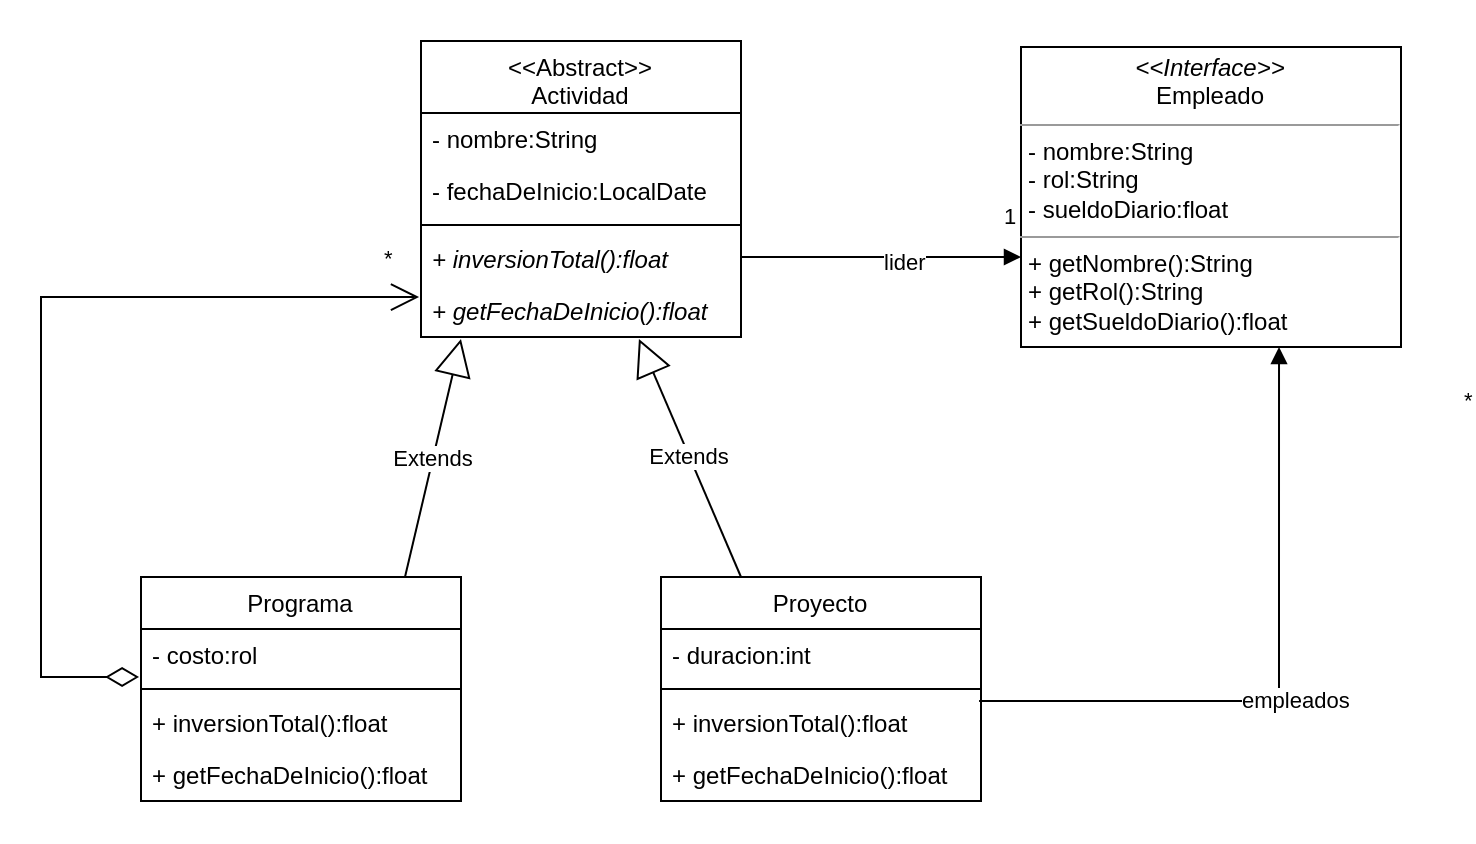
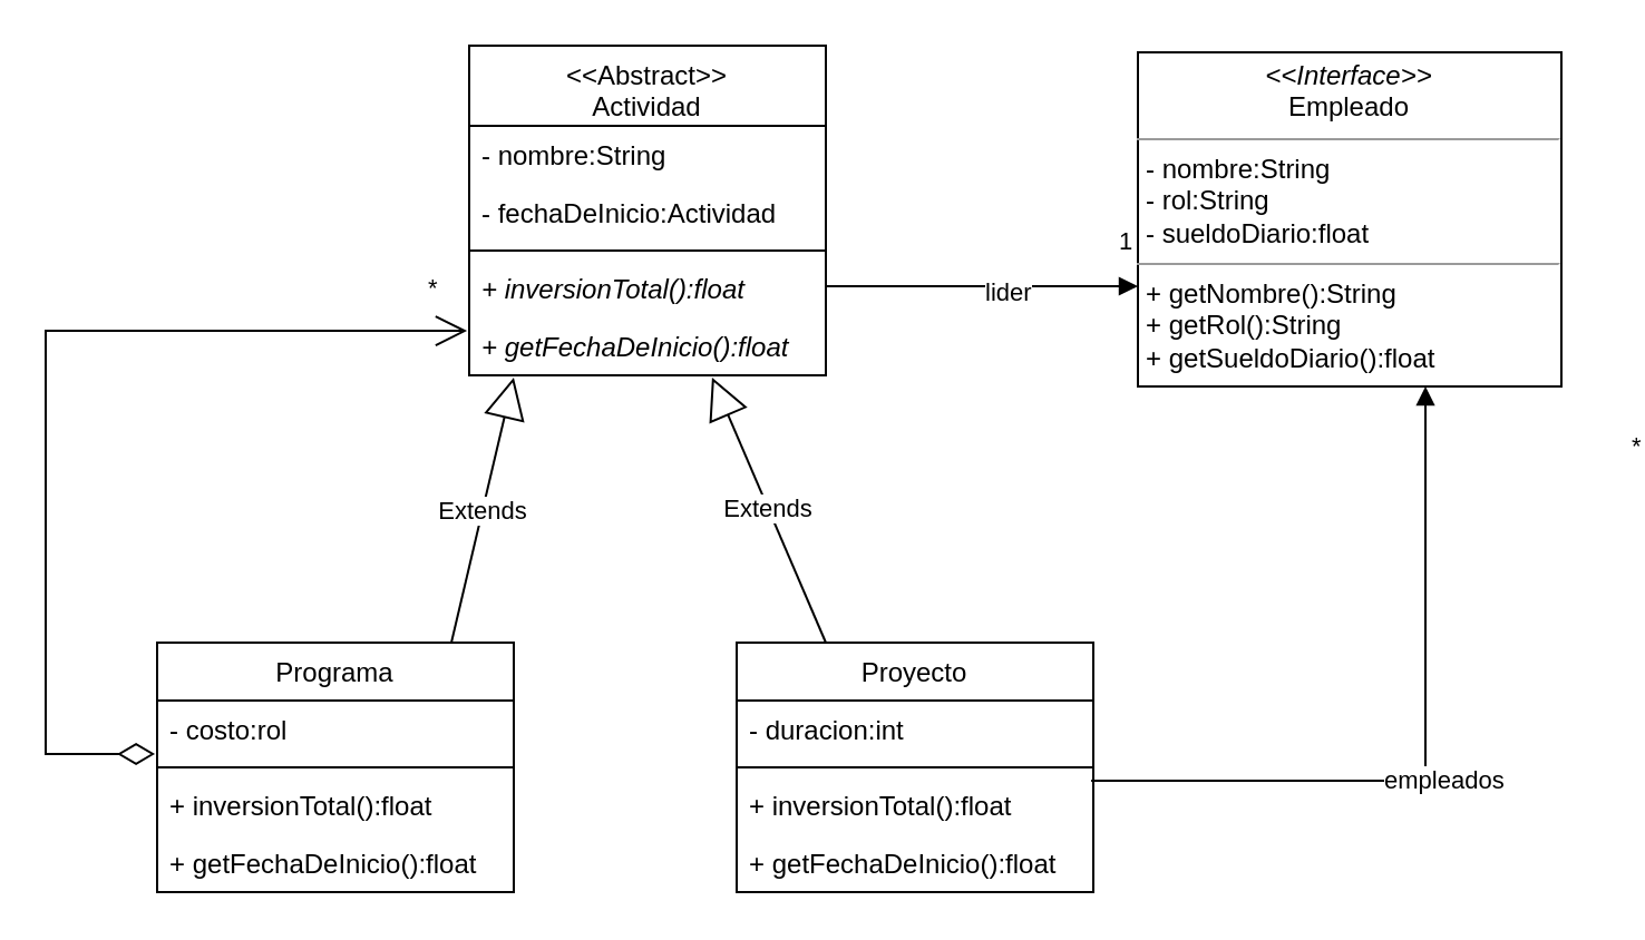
  <mxCell id="0" />
  <mxCell id="1" parent="0" />
  <mxCell id="2" value="Proyecto" style="swimlane;fontStyle=0;align=center;verticalAlign=top;childLayout=stackLayout;horizontal=1;startSize=26;horizontalStack=0;resizeParent=1;resizeParentMax=0;resizeLast=0;collapsible=1;marginBottom=0;" vertex="1" parent="1"><mxGeometry x="330" y="288" width="160" height="112" as="geometry" /></mxCell>
  <mxCell id="3" value="- duracion:int" style="text;strokeColor=none;fillColor=none;align=left;verticalAlign=top;spacingLeft=4;spacingRight=4;overflow=hidden;rotatable=0;points=[[0,0.5],[1,0.5]];portConstraint=eastwest;" vertex="1" parent="2"><mxGeometry y="26" width="160" height="26" as="geometry" /></mxCell>
  <mxCell id="4" value="" style="line;strokeWidth=1;fillColor=none;align=left;verticalAlign=middle;spacingTop=-1;spacingLeft=3;spacingRight=3;rotatable=0;labelPosition=right;points=[];portConstraint=eastwest;strokeColor=inherit;" vertex="1" parent="2"><mxGeometry y="52" width="160" height="8" as="geometry" /></mxCell>
  <mxCell id="5" value="+ inversionTotal():float" style="text;strokeColor=none;fillColor=none;align=left;verticalAlign=top;spacingLeft=4;spacingRight=4;overflow=hidden;rotatable=0;points=[[0,0.5],[1,0.5]];portConstraint=eastwest;" vertex="1" parent="2"><mxGeometry y="60" width="160" height="26" as="geometry" /></mxCell>
  <mxCell id="6" value="+ getFechaDeInicio():float" style="text;strokeColor=none;fillColor=none;align=left;verticalAlign=top;spacingLeft=4;spacingRight=4;overflow=hidden;rotatable=0;points=[[0,0.5],[1,0.5]];portConstraint=eastwest;fontStyle=0" vertex="1" parent="2"><mxGeometry y="86" width="160" height="26" as="geometry" /></mxCell>
  <mxCell id="7" value="&lt;p style=&quot;margin:0px;margin-top:4px;text-align:center;&quot;&gt;&lt;i&gt;&amp;lt;&amp;lt;Interface&amp;gt;&amp;gt;&lt;/i&gt;&lt;br&gt;Empleado&lt;/p&gt;&lt;hr size=&quot;1&quot;&gt;&lt;p style=&quot;margin:0px;margin-left:4px;&quot;&gt;- nombre:String&lt;/p&gt;&lt;p style=&quot;margin:0px;margin-left:4px;&quot;&gt;- rol:String&lt;/p&gt;&lt;p style=&quot;margin:0px;margin-left:4px;&quot;&gt;- sueldoDiario:float&lt;/p&gt;&lt;hr size=&quot;1&quot;&gt;&lt;p style=&quot;margin:0px;margin-left:4px;&quot;&gt;+ getNombre():String&lt;/p&gt;&lt;p style=&quot;margin:0px;margin-left:4px;&quot;&gt;+ getRol():String&lt;/p&gt;&lt;p style=&quot;margin:0px;margin-left:4px;&quot;&gt;+ getSueldoDiario():float&lt;/p&gt;" style="verticalAlign=top;align=left;overflow=fill;fontSize=12;fontFamily=Helvetica;html=1;" vertex="1" parent="1"><mxGeometry x="510" y="23" width="190" height="150" as="geometry" /></mxCell>
  <mxCell id="8" value="empleados" style="endArrow=block;endFill=1;html=1;edgeStyle=orthogonalEdgeStyle;align=left;verticalAlign=top;rounded=0;exitX=0.994;exitY=0.077;exitDx=0;exitDy=0;exitPerimeter=0;entryX=0.679;entryY=1;entryDx=0;entryDy=0;entryPerimeter=0;" edge="1" parent="1" source="5" target="7"><mxGeometry y="20" relative="1" as="geometry"><mxPoint x="590" y="348" as="sourcePoint" /><mxPoint x="750" y="348" as="targetPoint" /><Array as="points"><mxPoint x="639" y="350" /></Array><mxPoint as="offset" /></mxGeometry></mxCell>
  <mxCell id="9" value="*" style="edgeLabel;resizable=0;html=1;align=left;verticalAlign=bottom;" connectable="0" vertex="1" parent="8"><mxGeometry x="-1" relative="1" as="geometry"><mxPoint x="241" y="-142" as="offset" /></mxGeometry></mxCell>
  <mxCell id="10" value="Programa" style="swimlane;fontStyle=0;align=center;verticalAlign=top;childLayout=stackLayout;horizontal=1;startSize=26;horizontalStack=0;resizeParent=1;resizeParentMax=0;resizeLast=0;collapsible=1;marginBottom=0;" vertex="1" parent="1"><mxGeometry x="70" y="288" width="160" height="112" as="geometry" /></mxCell>
  <mxCell id="11" value="- costo:rol" style="text;strokeColor=none;fillColor=none;align=left;verticalAlign=top;spacingLeft=4;spacingRight=4;overflow=hidden;rotatable=0;points=[[0,0.5],[1,0.5]];portConstraint=eastwest;" vertex="1" parent="10"><mxGeometry y="26" width="160" height="26" as="geometry" /></mxCell>
  <mxCell id="12" value="" style="line;strokeWidth=1;fillColor=none;align=left;verticalAlign=middle;spacingTop=-1;spacingLeft=3;spacingRight=3;rotatable=0;labelPosition=right;points=[];portConstraint=eastwest;strokeColor=inherit;" vertex="1" parent="10"><mxGeometry y="52" width="160" height="8" as="geometry" /></mxCell>
  <mxCell id="13" value="+ inversionTotal():float" style="text;strokeColor=none;fillColor=none;align=left;verticalAlign=top;spacingLeft=4;spacingRight=4;overflow=hidden;rotatable=0;points=[[0,0.5],[1,0.5]];portConstraint=eastwest;fontStyle=0" vertex="1" parent="10"><mxGeometry y="60" width="160" height="26" as="geometry" /></mxCell>
  <mxCell id="14" value="+ getFechaDeInicio():float" style="text;strokeColor=none;fillColor=none;align=left;verticalAlign=top;spacingLeft=4;spacingRight=4;overflow=hidden;rotatable=0;points=[[0,0.5],[1,0.5]];portConstraint=eastwest;fontStyle=0" vertex="1" parent="10"><mxGeometry y="86" width="160" height="26" as="geometry" /></mxCell>
  <mxCell id="15" value="&lt;&lt;Abstract&gt;&gt;&#10;Actividad" style="swimlane;fontStyle=0;align=center;verticalAlign=top;childLayout=stackLayout;horizontal=1;startSize=36;horizontalStack=0;resizeParent=1;resizeParentMax=0;resizeLast=0;collapsible=1;marginBottom=0;" vertex="1" parent="1"><mxGeometry x="210" y="20" width="160" height="148" as="geometry" /></mxCell>
  <mxCell id="16" value="- nombre:String" style="text;strokeColor=none;fillColor=none;align=left;verticalAlign=top;spacingLeft=4;spacingRight=4;overflow=hidden;rotatable=0;points=[[0,0.5],[1,0.5]];portConstraint=eastwest;" vertex="1" parent="15"><mxGeometry y="36" width="160" height="26" as="geometry" /></mxCell>
- <mxCell id="17" value="- fechaDeInicio:LocalDate" style="text;strokeColor=none;fillColor=none;align=left;verticalAlign=top;spacingLeft=4;spacingRight=4;overflow=hidden;rotatable=0;points=[[0,0.5],[1,0.5]];portConstraint=eastwest;" vertex="1" parent="15"><mxGeometry y="62" width="160" height="26" as="geometry" /></mxCell>
+ <mxCell id="17" value="- fechaDeInicio:Actividad" style="text;strokeColor=none;fillColor=none;align=left;verticalAlign=top;spacingLeft=4;spacingRight=4;overflow=hidden;rotatable=0;points=[[0,0.5],[1,0.5]];portConstraint=eastwest;" vertex="1" parent="15"><mxGeometry y="62" width="160" height="26" as="geometry" /></mxCell>
  <mxCell id="18" value="" style="line;strokeWidth=1;fillColor=none;align=left;verticalAlign=middle;spacingTop=-1;spacingLeft=3;spacingRight=3;rotatable=0;labelPosition=right;points=[];portConstraint=eastwest;strokeColor=inherit;" vertex="1" parent="15"><mxGeometry y="88" width="160" height="8" as="geometry" /></mxCell>
  <mxCell id="19" value="+ inversionTotal():float" style="text;strokeColor=none;fillColor=none;align=left;verticalAlign=top;spacingLeft=4;spacingRight=4;overflow=hidden;rotatable=0;points=[[0,0.5],[1,0.5]];portConstraint=eastwest;fontStyle=2" vertex="1" parent="15"><mxGeometry y="96" width="160" height="26" as="geometry" /></mxCell>
  <mxCell id="20" value="+ getFechaDeInicio():float" style="text;strokeColor=none;fillColor=none;align=left;verticalAlign=top;spacingLeft=4;spacingRight=4;overflow=hidden;rotatable=0;points=[[0,0.5],[1,0.5]];portConstraint=eastwest;fontStyle=2" vertex="1" parent="15"><mxGeometry y="122" width="160" height="26" as="geometry" /></mxCell>
  <mxCell id="21" value="Extends" style="endArrow=block;endSize=16;endFill=0;html=1;rounded=0;exitX=0.825;exitY=0;exitDx=0;exitDy=0;exitPerimeter=0;entryX=0.125;entryY=1.038;entryDx=0;entryDy=0;entryPerimeter=0;" edge="1" parent="1" source="10" target="20"><mxGeometry width="160" relative="1" as="geometry"><mxPoint x="160" y="238" as="sourcePoint" /><mxPoint x="320" y="238" as="targetPoint" /></mxGeometry></mxCell>
  <mxCell id="22" value="Extends" style="endArrow=block;endSize=16;endFill=0;html=1;rounded=0;exitX=0.25;exitY=0;exitDx=0;exitDy=0;entryX=0.681;entryY=1.038;entryDx=0;entryDy=0;entryPerimeter=0;" edge="1" parent="1" source="2" target="20"><mxGeometry width="160" relative="1" as="geometry"><mxPoint x="310" y="218" as="sourcePoint" /><mxPoint x="470" y="218" as="targetPoint" /></mxGeometry></mxCell>
  <mxCell id="23" value="*" style="endArrow=open;html=1;endSize=12;startArrow=diamondThin;startSize=14;startFill=0;edgeStyle=orthogonalEdgeStyle;align=left;verticalAlign=bottom;rounded=0;exitX=-0.006;exitY=0.923;exitDx=0;exitDy=0;exitPerimeter=0;entryX=-0.006;entryY=0.231;entryDx=0;entryDy=0;entryPerimeter=0;" edge="1" parent="1" source="11" target="20"><mxGeometry x="0.911" y="10" relative="1" as="geometry"><mxPoint x="10" y="338" as="sourcePoint" /><mxPoint x="90" y="148" as="targetPoint" /><Array as="points"><mxPoint x="20" y="338" /><mxPoint x="20" y="148" /></Array><mxPoint as="offset" /></mxGeometry></mxCell>
  <mxCell id="24" value="lider" style="endArrow=block;endFill=1;html=1;edgeStyle=orthogonalEdgeStyle;align=left;verticalAlign=top;rounded=0;" edge="1" parent="1"><mxGeometry y="10" relative="1" as="geometry"><mxPoint x="370" y="128" as="sourcePoint" /><mxPoint x="510" y="128" as="targetPoint" /><mxPoint as="offset" /></mxGeometry></mxCell>
  <mxCell id="25" value="1" style="edgeLabel;resizable=0;html=1;align=left;verticalAlign=bottom;" connectable="0" vertex="1" parent="24"><mxGeometry x="-1" relative="1" as="geometry"><mxPoint x="130" y="-12" as="offset" /></mxGeometry></mxCell>
